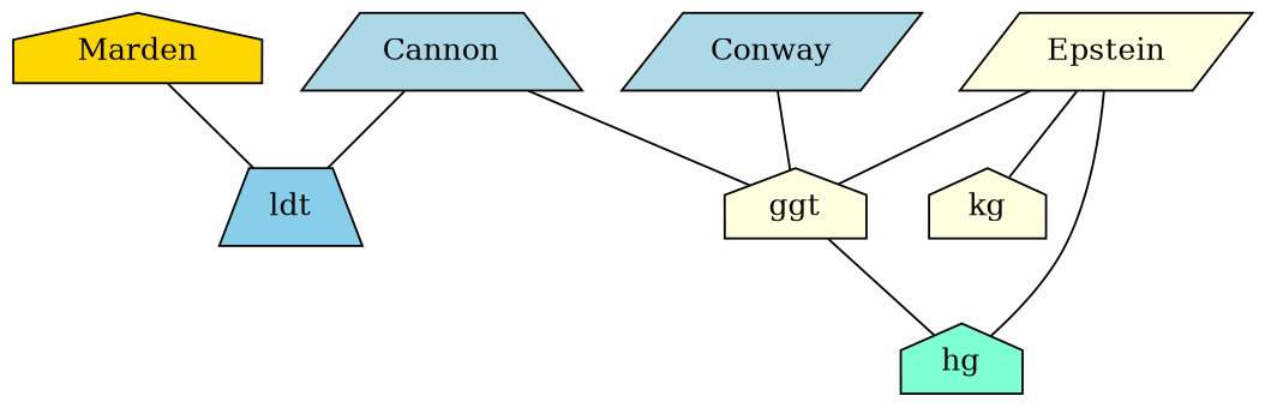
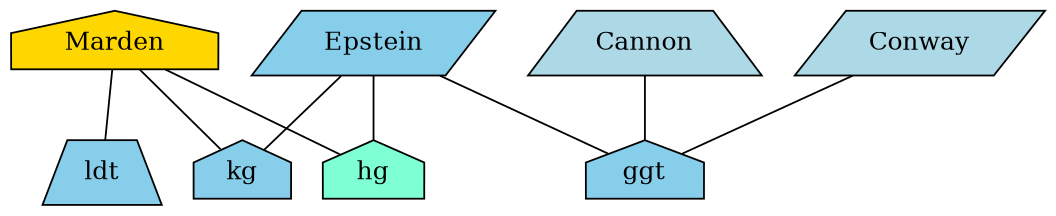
  graph {
    node [fillcolor=skyblue shape=house style=filled]
    Marden [fillcolor=gold]
    ldt [shape=trapezium]
-   kg [fillcolor=lightyellow]
+   kg
    hg [fillcolor=aquamarine]
    Cannon [fillcolor=lightblue shape=trapezium]
-   ggt [fillcolor=lightyellow]
-   Epstein [fillcolor=lightyellow shape=parallelogram]
+   ggt
+   Epstein [shape=parallelogram]
    Conway [fillcolor=lightblue shape=parallelogram]
    Marden -- ldt
-   ggt -- hg
-   Cannon -- ldt
+   Marden -- kg
+   Marden -- hg
    Cannon -- ggt
    Epstein -- kg
    Epstein -- hg
    Epstein -- ggt
    Conway -- ggt
  }
